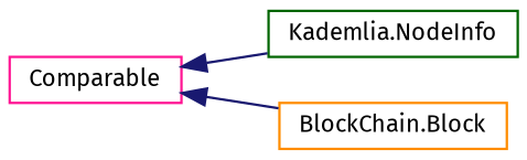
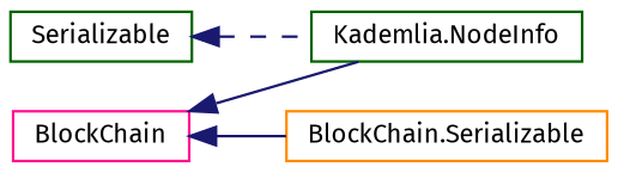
  digraph {
    fontname="Fira Sans"
    rankdir=LR
    node [color=darkgreen fillcolor=white fontname="Fira Sans" fontsize=10 shape=record style=filled]
    edge [color=midnightblue dir=back fontname="Fira Sans" fontsize=10 labelfontname=Helvetica labelfontsize=10 style=solid]
-   n1 [color=deeppink height=0.2 label=Comparable width=0.4]
+   n1 [color=deeppink height=0.2 label=BlockChain width=0.4]
    n2 [height=0.2 label="Kademlia.NodeInfo" width=0.4]
-   n3 [color=darkorange height=0.2 label="BlockChain.Block" width=0.4]
+   n3 [color=darkorange height=0.2 label="BlockChain.Serializable" width=0.4]
+   n4 [height=0.2 label=Serializable width=0.4]
    n1 -> n2
    n1 -> n3
+   n4 -> n2 [style=dashed]
  }
